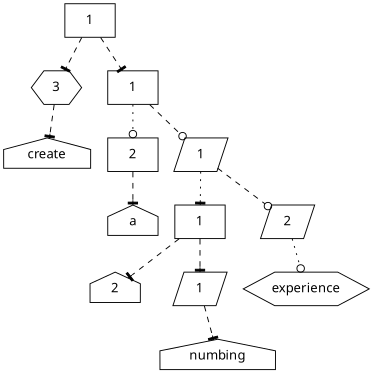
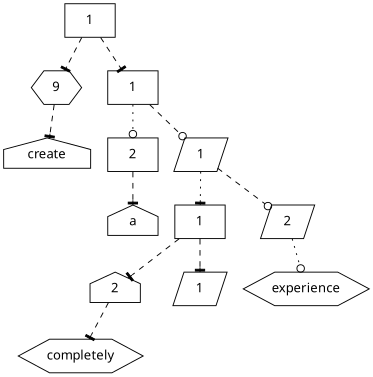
  digraph {
    fontname="Noto Sans"
    node [fontname="Noto Sans" shape=box]
    edge [arrowhead=tee fontname="Noto Sans" style=dashed]
    n1 [label=1]
-   n2 [label=3 shape=hexagon]
+   n2 [label=9 shape=hexagon]
    n3 [label=1]
    n4 [label=create shape=house]
    n5 [label=2]
    n6 [label=1 shape=parallelogram]
    n7 [label=a shape=house]
    n8 [label=1]
    n9 [label=2 shape=parallelogram]
    n10 [label=2 shape=house]
    n11 [label=1 shape=parallelogram]
    n12 [label=experience shape=hexagon]
-   n14 [label=numbing shape=house]
+   n13 [label=completely shape=hexagon]
    n1 -> n2
    n1 -> n3
    n2 -> n4
    n3 -> n5 [arrowhead=odot style=dotted]
    n3 -> n6 [arrowhead=odot]
    n5 -> n7
    n6 -> n8 [style=dotted]
    n6 -> n9 [arrowhead=odot]
    n8 -> n10
    n8 -> n11
    n9 -> n12 [arrowhead=odot style=dotted]
-   n11 -> n14
+   n10 -> n13
  }
